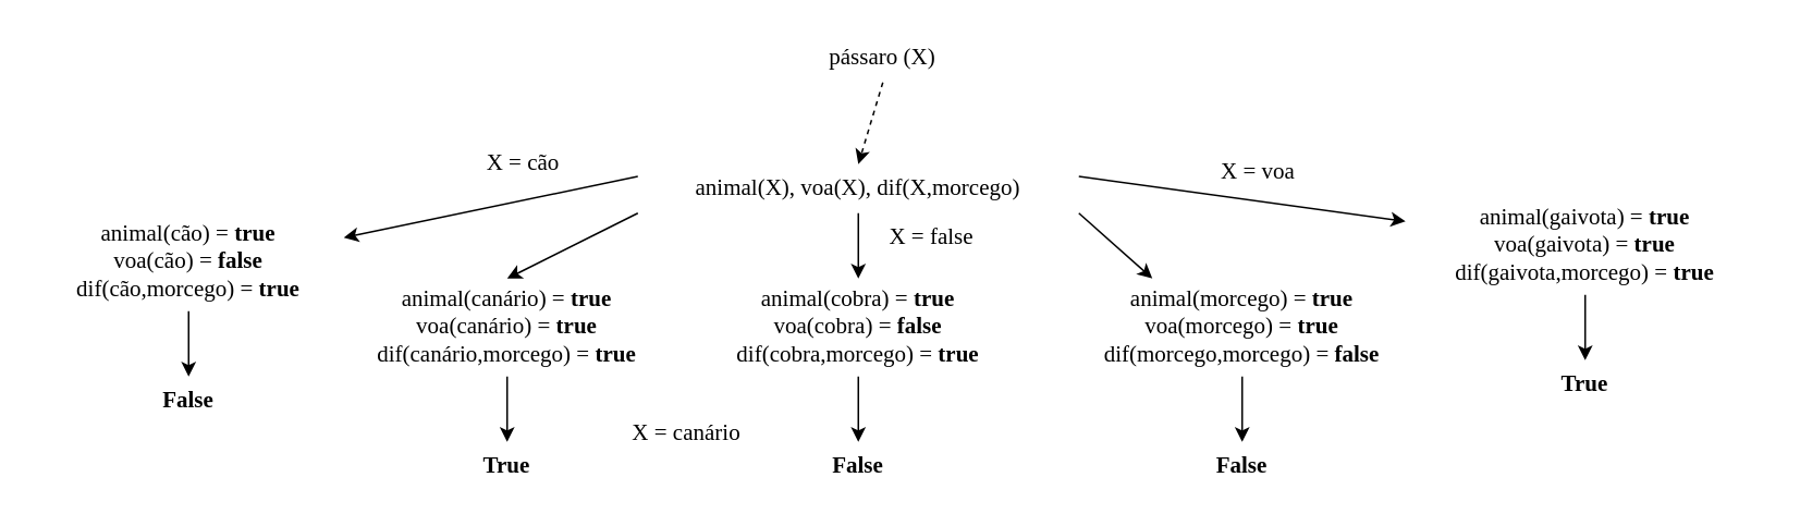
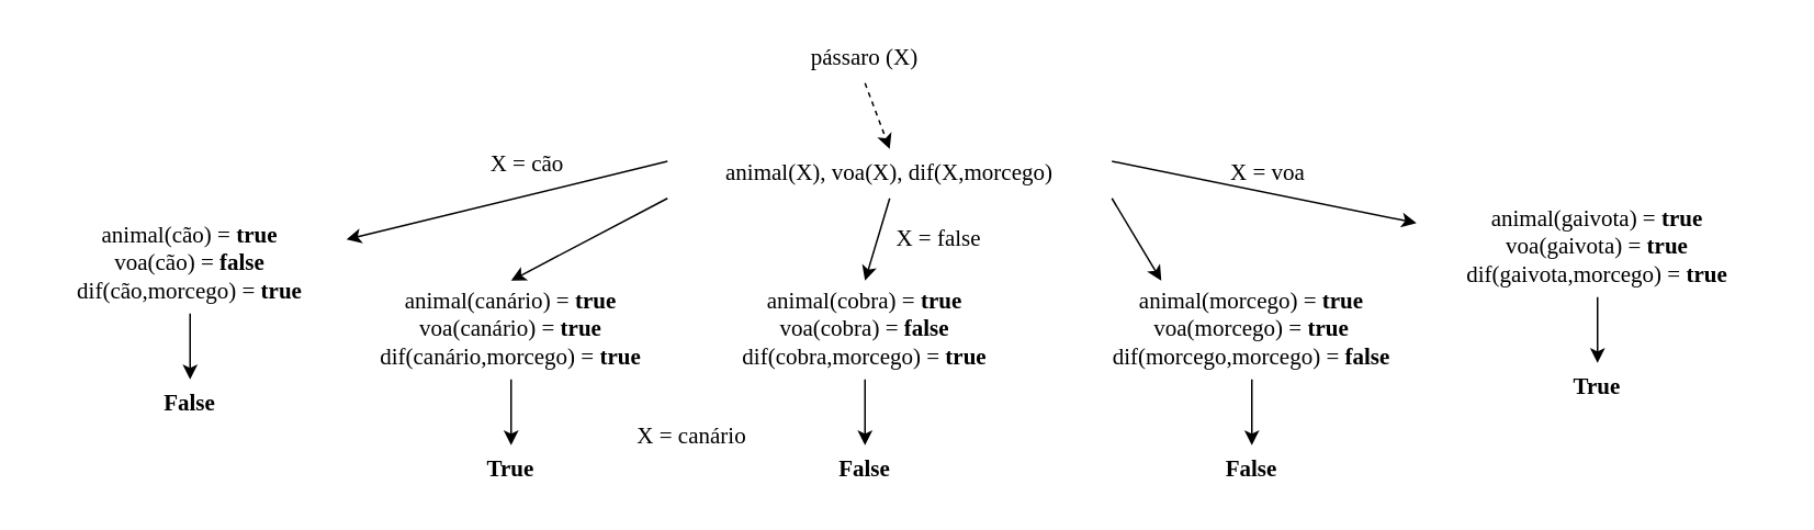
  <mxCell id="0" />
  <mxCell id="1" parent="0" />
- <mxCell id="2" value="&lt;font face=&quot;Verdana&quot; style=&quot;font-size: 14px;&quot;&gt;pássaro (X)&lt;/font&gt;" style="text;html=1;strokeColor=none;fillColor=none;align=center;verticalAlign=middle;whiteSpace=wrap;rounded=0;" vertex="1" parent="1"><mxGeometry x="485" y="20" width="110" height="30" as="geometry" /></mxCell>
- <mxCell id="3" value="&lt;font face=&quot;Verdana&quot;&gt;&lt;span style=&quot;font-size: 14px;&quot;&gt;animal(X), voa(X), dif(X,morcego)&lt;/span&gt;&lt;/font&gt;" style="text;html=1;strokeColor=none;fillColor=none;align=center;verticalAlign=middle;whiteSpace=wrap;rounded=0;" vertex="1" parent="1"><mxGeometry x="390" y="100" width="270" height="30" as="geometry" /></mxCell>
+ <mxCell id="2" value="&lt;font face=&quot;Verdana&quot; style=&quot;font-size: 14px;&quot;&gt;pássaro (X)&lt;/font&gt;" style="text;html=1;strokeColor=none;fillColor=none;align=center;verticalAlign=middle;whiteSpace=wrap;rounded=0;" vertex="1" parent="1"><mxGeometry x="470" y="20" width="110" height="30" as="geometry" /></mxCell>
+ <mxCell id="3" value="&lt;font face=&quot;Verdana&quot;&gt;&lt;span style=&quot;font-size: 14px;&quot;&gt;animal(X), voa(X), dif(X,morcego)&lt;/span&gt;&lt;/font&gt;" style="text;html=1;strokeColor=none;fillColor=none;align=center;verticalAlign=middle;whiteSpace=wrap;rounded=0;" vertex="1" parent="1"><mxGeometry x="405" y="90" width="270" height="30" as="geometry" /></mxCell>
  <mxCell id="4" value="&lt;span style=&quot;font-family: Verdana; font-size: 14px;&quot;&gt;animal(cão) = &lt;b&gt;true&lt;/b&gt;&lt;br&gt;voa(&lt;/span&gt;&lt;span style=&quot;font-family: Verdana; font-size: 14px;&quot;&gt;cão&lt;/span&gt;&lt;span style=&quot;font-family: Verdana; font-size: 14px;&quot;&gt;) = &lt;b&gt;false&lt;/b&gt;&lt;br&gt;dif(&lt;/span&gt;&lt;span style=&quot;font-family: Verdana; font-size: 14px;&quot;&gt;cão&lt;/span&gt;&lt;span style=&quot;font-family: Verdana; font-size: 14px;&quot;&gt;,morcego) = &lt;b&gt;true&lt;/b&gt;&lt;/span&gt;" style="text;html=1;strokeColor=none;fillColor=none;align=center;verticalAlign=middle;whiteSpace=wrap;rounded=0;" vertex="1" parent="1"><mxGeometry x="20" y="130" width="190" height="60" as="geometry" /></mxCell>
  <mxCell id="5" value="" style="endArrow=classic;html=1;rounded=0;fontFamily=Verdana;fontSize=14;exitX=0.5;exitY=1;exitDx=0;exitDy=0;entryX=0.5;entryY=0;entryDx=0;entryDy=0;dashed=1;" edge="1" parent="1" source="2" target="3"><mxGeometry width="50" height="50" relative="1" as="geometry"><mxPoint x="660" y="320" as="sourcePoint" /><mxPoint x="710" y="270" as="targetPoint" /></mxGeometry></mxCell>
  <mxCell id="6" value="" style="endArrow=classic;html=1;rounded=0;fontFamily=Verdana;fontSize=14;exitX=0.5;exitY=1;exitDx=0;exitDy=0;entryX=0.5;entryY=0;entryDx=0;entryDy=0;" edge="1" parent="1" source="4" target="7"><mxGeometry width="50" height="50" relative="1" as="geometry"><mxPoint x="310" y="240" as="sourcePoint" /><mxPoint x="115" y="230" as="targetPoint" /></mxGeometry></mxCell>
  <mxCell id="7" value="&lt;b&gt;False&lt;/b&gt;" style="text;html=1;strokeColor=none;fillColor=none;align=center;verticalAlign=middle;whiteSpace=wrap;rounded=0;fontFamily=Verdana;fontSize=14;" vertex="1" parent="1"><mxGeometry x="85" y="230" width="60" height="30" as="geometry" /></mxCell>
  <mxCell id="8" value="" style="endArrow=classic;html=1;rounded=0;fontFamily=Verdana;fontSize=14;exitX=0.5;exitY=1;exitDx=0;exitDy=0;entryX=0.5;entryY=0;entryDx=0;entryDy=0;" edge="1" parent="1" source="3" target="10"><mxGeometry width="50" height="50" relative="1" as="geometry"><mxPoint x="540" y="310" as="sourcePoint" /><mxPoint x="560" y="150" as="targetPoint" /></mxGeometry></mxCell>
  <mxCell id="9" value="" style="endArrow=classic;html=1;rounded=0;fontFamily=Verdana;fontSize=14;exitX=1;exitY=1;exitDx=0;exitDy=0;entryX=0.25;entryY=0;entryDx=0;entryDy=0;" edge="1" parent="1" source="3" target="14"><mxGeometry width="50" height="50" relative="1" as="geometry"><mxPoint x="540" y="310" as="sourcePoint" /><mxPoint x="730" y="140" as="targetPoint" /></mxGeometry></mxCell>
  <mxCell id="10" value="&lt;span style=&quot;font-family: Verdana; font-size: 14px;&quot;&gt;animal(&lt;/span&gt;&lt;span style=&quot;font-family: Verdana; font-size: 14px;&quot;&gt;cobra&lt;/span&gt;&lt;span style=&quot;font-family: Verdana; font-size: 14px;&quot;&gt;) = &lt;b&gt;true&lt;/b&gt;&lt;br&gt;voa(&lt;/span&gt;&lt;span style=&quot;font-family: Verdana; font-size: 14px;&quot;&gt;cobra&lt;/span&gt;&lt;span style=&quot;font-family: Verdana; font-size: 14px;&quot;&gt;) = &lt;b&gt;false&lt;/b&gt;&lt;br&gt;dif(&lt;/span&gt;&lt;span style=&quot;font-family: Verdana; font-size: 14px;&quot;&gt;cobra&lt;/span&gt;&lt;span style=&quot;font-family: Verdana; font-size: 14px;&quot;&gt;,morcego) = &lt;b&gt;true&lt;/b&gt;&lt;/span&gt;" style="text;html=1;strokeColor=none;fillColor=none;align=center;verticalAlign=middle;whiteSpace=wrap;rounded=0;" vertex="1" parent="1"><mxGeometry x="425" y="170" width="200" height="60" as="geometry" /></mxCell>
  <mxCell id="11" value="" style="endArrow=classic;html=1;rounded=0;fontFamily=Verdana;fontSize=14;exitX=0.5;exitY=1;exitDx=0;exitDy=0;entryX=0.5;entryY=0;entryDx=0;entryDy=0;" edge="1" parent="1" source="10" target="12"><mxGeometry width="50" height="50" relative="1" as="geometry"><mxPoint x="715" y="280" as="sourcePoint" /><mxPoint x="520" y="270" as="targetPoint" /></mxGeometry></mxCell>
  <mxCell id="12" value="&lt;b&gt;False&lt;/b&gt;" style="text;html=1;strokeColor=none;fillColor=none;align=center;verticalAlign=middle;whiteSpace=wrap;rounded=0;fontFamily=Verdana;fontSize=14;" vertex="1" parent="1"><mxGeometry x="495" y="270" width="60" height="30" as="geometry" /></mxCell>
  <mxCell id="13" value="X = false" style="text;html=1;strokeColor=none;fillColor=none;align=center;verticalAlign=middle;whiteSpace=wrap;rounded=0;fontFamily=Verdana;fontSize=14;" vertex="1" parent="1"><mxGeometry x="530" y="130" width="80" height="30" as="geometry" /></mxCell>
  <mxCell id="14" value="&lt;span style=&quot;font-family: Verdana; font-size: 14px;&quot;&gt;animal(&lt;/span&gt;&lt;span style=&quot;font-family: Verdana; font-size: 14px;&quot;&gt;morcego&lt;/span&gt;&lt;span style=&quot;font-family: Verdana; font-size: 14px;&quot;&gt;) = &lt;b&gt;true&lt;/b&gt;&lt;br&gt;voa(&lt;/span&gt;&lt;span style=&quot;font-family: Verdana; font-size: 14px;&quot;&gt;morcego&lt;/span&gt;&lt;span style=&quot;font-family: Verdana; font-size: 14px;&quot;&gt;) = &lt;b&gt;true&lt;/b&gt;&lt;br&gt;dif(&lt;/span&gt;&lt;span style=&quot;font-family: Verdana; font-size: 14px;&quot;&gt;morcego&lt;/span&gt;&lt;span style=&quot;font-family: Verdana; font-size: 14px;&quot;&gt;,morcego) = &lt;b&gt;false&lt;/b&gt;&lt;/span&gt;" style="text;html=1;strokeColor=none;fillColor=none;align=center;verticalAlign=middle;whiteSpace=wrap;rounded=0;" vertex="1" parent="1"><mxGeometry x="650" y="170" width="220" height="60" as="geometry" /></mxCell>
  <mxCell id="15" value="" style="endArrow=classic;html=1;rounded=0;fontFamily=Verdana;fontSize=14;entryX=0.5;entryY=0;entryDx=0;entryDy=0;exitX=0.5;exitY=1;exitDx=0;exitDy=0;" edge="1" parent="1" source="14" target="16"><mxGeometry width="50" height="50" relative="1" as="geometry"><mxPoint x="700" y="260" as="sourcePoint" /><mxPoint x="765" y="270" as="targetPoint" /></mxGeometry></mxCell>
  <mxCell id="16" value="&lt;b&gt;False&lt;/b&gt;" style="text;html=1;strokeColor=none;fillColor=none;align=center;verticalAlign=middle;whiteSpace=wrap;rounded=0;fontFamily=Verdana;fontSize=14;" vertex="1" parent="1"><mxGeometry x="730" y="270" width="60" height="30" as="geometry" /></mxCell>
  <mxCell id="17" value="&lt;span style=&quot;font-family: Verdana; font-size: 14px;&quot;&gt;animal(&lt;/span&gt;&lt;span style=&quot;font-family: Verdana; font-size: 14px;&quot;&gt;canário&lt;/span&gt;&lt;span style=&quot;font-family: Verdana; font-size: 14px;&quot;&gt;) = &lt;b&gt;true&lt;/b&gt;&lt;br&gt;voa(&lt;/span&gt;&lt;span style=&quot;font-family: Verdana; font-size: 14px;&quot;&gt;canário&lt;/span&gt;&lt;span style=&quot;font-family: Verdana; font-size: 14px;&quot;&gt;) = &lt;b&gt;true&lt;/b&gt;&lt;br&gt;dif(&lt;/span&gt;&lt;span style=&quot;font-family: Verdana; font-size: 14px;&quot;&gt;canário&lt;/span&gt;&lt;span style=&quot;font-family: Verdana; font-size: 14px;&quot;&gt;,morcego) = &lt;b&gt;true&lt;/b&gt;&lt;/span&gt;" style="text;html=1;strokeColor=none;fillColor=none;align=center;verticalAlign=middle;whiteSpace=wrap;rounded=0;" vertex="1" parent="1"><mxGeometry x="205" y="170" width="210" height="60" as="geometry" /></mxCell>
  <mxCell id="18" value="" style="endArrow=classic;html=1;rounded=0;fontFamily=Verdana;fontSize=14;exitX=0.5;exitY=1;exitDx=0;exitDy=0;entryX=0.5;entryY=0;entryDx=0;entryDy=0;" edge="1" parent="1" source="17" target="19"><mxGeometry width="50" height="50" relative="1" as="geometry"><mxPoint x="500" y="280" as="sourcePoint" /><mxPoint x="305" y="270" as="targetPoint" /></mxGeometry></mxCell>
  <mxCell id="19" value="&lt;b&gt;True&lt;/b&gt;" style="text;html=1;strokeColor=none;fillColor=none;align=center;verticalAlign=middle;whiteSpace=wrap;rounded=0;fontFamily=Verdana;fontSize=14;" vertex="1" parent="1"><mxGeometry x="280" y="270" width="60" height="30" as="geometry" /></mxCell>
  <mxCell id="20" value="" style="endArrow=classic;html=1;rounded=0;fontFamily=Verdana;fontSize=14;exitX=0;exitY=1;exitDx=0;exitDy=0;entryX=0.5;entryY=0;entryDx=0;entryDy=0;" edge="1" parent="1" source="3" target="17"><mxGeometry width="50" height="50" relative="1" as="geometry"><mxPoint x="670" y="140" as="sourcePoint" /><mxPoint x="715" y="180" as="targetPoint" /></mxGeometry></mxCell>
  <mxCell id="21" value="X = canário" style="text;html=1;strokeColor=none;fillColor=none;align=center;verticalAlign=middle;whiteSpace=wrap;rounded=0;fontFamily=Verdana;fontSize=14;" vertex="1" parent="1"><mxGeometry x="370" y="250" width="100" height="30" as="geometry" /></mxCell>
  <mxCell id="22" value="" style="endArrow=classic;html=1;rounded=0;fontFamily=Verdana;fontSize=14;exitX=0;exitY=0.25;exitDx=0;exitDy=0;entryX=1;entryY=0.25;entryDx=0;entryDy=0;" edge="1" parent="1" source="3" target="4"><mxGeometry width="50" height="50" relative="1" as="geometry"><mxPoint x="540" y="260" as="sourcePoint" /><mxPoint x="590" y="210" as="targetPoint" /></mxGeometry></mxCell>
  <mxCell id="23" value="X = cão" style="text;html=1;strokeColor=none;fillColor=none;align=center;verticalAlign=middle;whiteSpace=wrap;rounded=0;fontFamily=Verdana;fontSize=14;" vertex="1" parent="1"><mxGeometry x="270" y="85" width="100" height="30" as="geometry" /></mxCell>
  <mxCell id="24" value="&lt;span style=&quot;font-family: Verdana; font-size: 14px;&quot;&gt;animal(gaivota&lt;/span&gt;&lt;span style=&quot;font-family: Verdana; font-size: 14px;&quot;&gt;) = &lt;b&gt;true&lt;/b&gt;&lt;br&gt;voa(&lt;/span&gt;&lt;span style=&quot;font-family: Verdana; font-size: 14px;&quot;&gt;gaivota&lt;/span&gt;&lt;span style=&quot;font-family: Verdana; font-size: 14px;&quot;&gt;) = &lt;b&gt;true&lt;/b&gt;&lt;br&gt;dif(&lt;/span&gt;&lt;span style=&quot;font-family: Verdana; font-size: 14px;&quot;&gt;gaivota&lt;/span&gt;&lt;span style=&quot;font-family: Verdana; font-size: 14px;&quot;&gt;,morcego) = &lt;b&gt;true&lt;/b&gt;&lt;/span&gt;" style="text;html=1;strokeColor=none;fillColor=none;align=center;verticalAlign=middle;whiteSpace=wrap;rounded=0;" vertex="1" parent="1"><mxGeometry x="860" y="120" width="220" height="60" as="geometry" /></mxCell>
  <mxCell id="25" value="" style="endArrow=classic;html=1;rounded=0;fontFamily=Verdana;fontSize=14;entryX=0.5;entryY=0;entryDx=0;entryDy=0;exitX=0.5;exitY=1;exitDx=0;exitDy=0;" edge="1" parent="1" source="24" target="26"><mxGeometry width="50" height="50" relative="1" as="geometry"><mxPoint x="910" y="210" as="sourcePoint" /><mxPoint x="975" y="220" as="targetPoint" /></mxGeometry></mxCell>
  <mxCell id="26" value="&lt;b&gt;True&lt;/b&gt;" style="text;html=1;strokeColor=none;fillColor=none;align=center;verticalAlign=middle;whiteSpace=wrap;rounded=0;fontFamily=Verdana;fontSize=14;" vertex="1" parent="1"><mxGeometry x="940" y="220" width="60" height="30" as="geometry" /></mxCell>
  <mxCell id="27" value="" style="endArrow=classic;html=1;rounded=0;fontFamily=Verdana;fontSize=14;exitX=1;exitY=0.25;exitDx=0;exitDy=0;entryX=0;entryY=0.25;entryDx=0;entryDy=0;" edge="1" parent="1" source="3" target="24"><mxGeometry width="50" height="50" relative="1" as="geometry"><mxPoint x="660" y="180" as="sourcePoint" /><mxPoint x="710" y="130" as="targetPoint" /></mxGeometry></mxCell>
  <mxCell id="28" value="X = voa" style="text;html=1;strokeColor=none;fillColor=none;align=center;verticalAlign=middle;whiteSpace=wrap;rounded=0;fontFamily=Verdana;fontSize=14;" vertex="1" parent="1"><mxGeometry x="720" y="90" width="100" height="30" as="geometry" /></mxCell>
